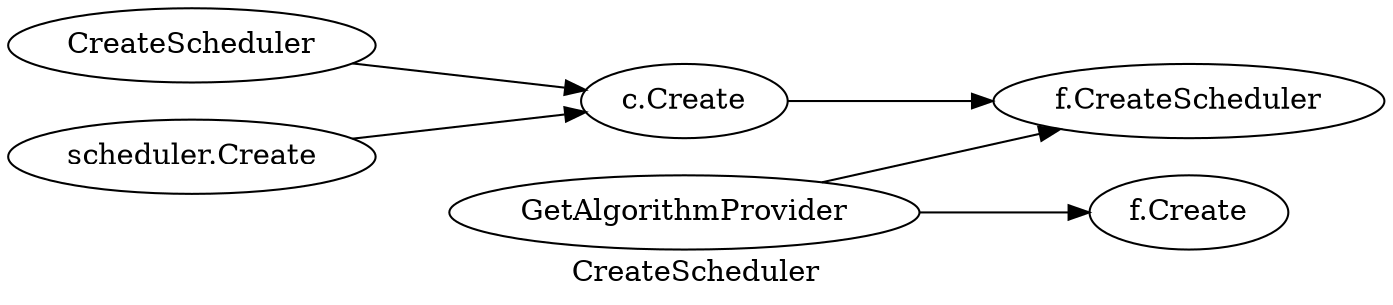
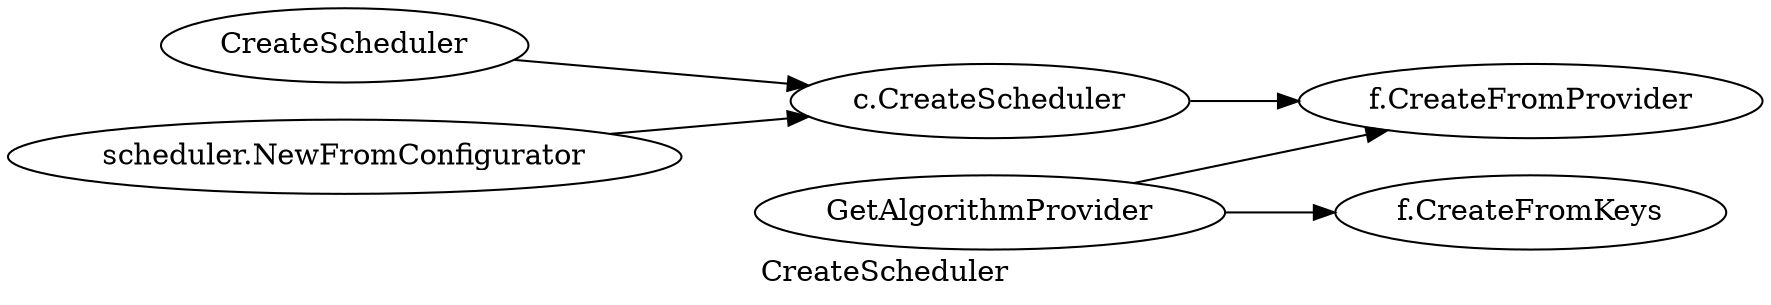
  digraph {
    fontname="DejaVu Serif"
    label=CreateScheduler
    rankdir=LR
    node [fontname="DejaVu Serif"]
    edge [fontname="DejaVu Serif"]
    CreateScheduler
-   "c.Create"
-   "scheduler.NewFromConfigurator" [label="scheduler.Create"]
-   "f.CreateFromProvider" [label="f.CreateScheduler"]
+   "c.Create" [label="c.CreateScheduler"]
+   "scheduler.NewFromConfigurator"
+   "f.CreateFromProvider"
    GetAlgorithmProvider
-   "f.CreateFromKeys" [label="f.Create"]
+   "f.CreateFromKeys"
    CreateScheduler -> "c.Create"
    "c.Create" -> "f.CreateFromProvider"
    "scheduler.NewFromConfigurator" -> "c.Create"
    GetAlgorithmProvider -> "f.CreateFromProvider"
    GetAlgorithmProvider -> "f.CreateFromKeys"
  }
